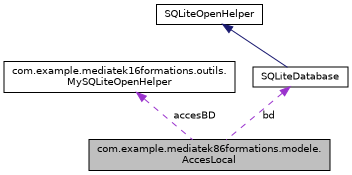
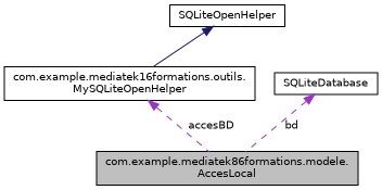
  digraph {
    node [color=black fillcolor=white fontname=Helvetica fontsize=10 shape=record style=filled]
    edge [color=darkorchid3 dir=back fontname=Helvetica fontsize=10 labelfontname=Helvetica labelfontsize=10 style=dashed]
    n1 [fillcolor=grey75 fontcolor=black height=0.2 label="com.example.mediatek86formations.modele.\lAccesLocal" width=0.4]
    n2 [height=0.2 label="com.example.mediatek16formations.outils.\lMySQLiteOpenHelper" width=0.4]
    n3 [height=0.2 label=SQLiteOpenHelper width=0.4]
    n4 [height=0.2 label=SQLiteDatabase width=0.4]
    n2 -> n1 [label=" accesBD"]
-   n3 -> n4 [color=midnightblue style=solid]
+   n3 -> n2 [color=midnightblue style=solid]
    n4 -> n1 [label=" bd"]
  }
